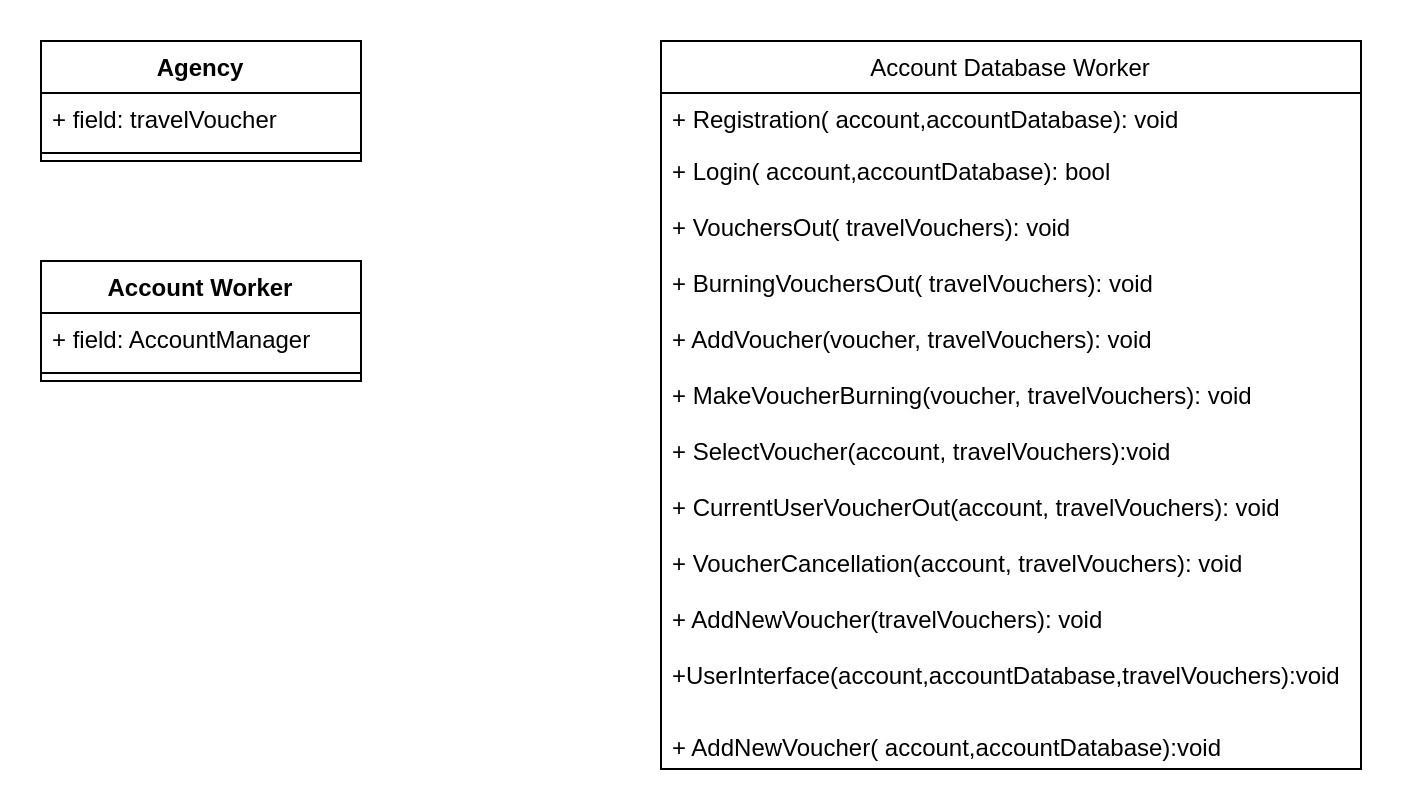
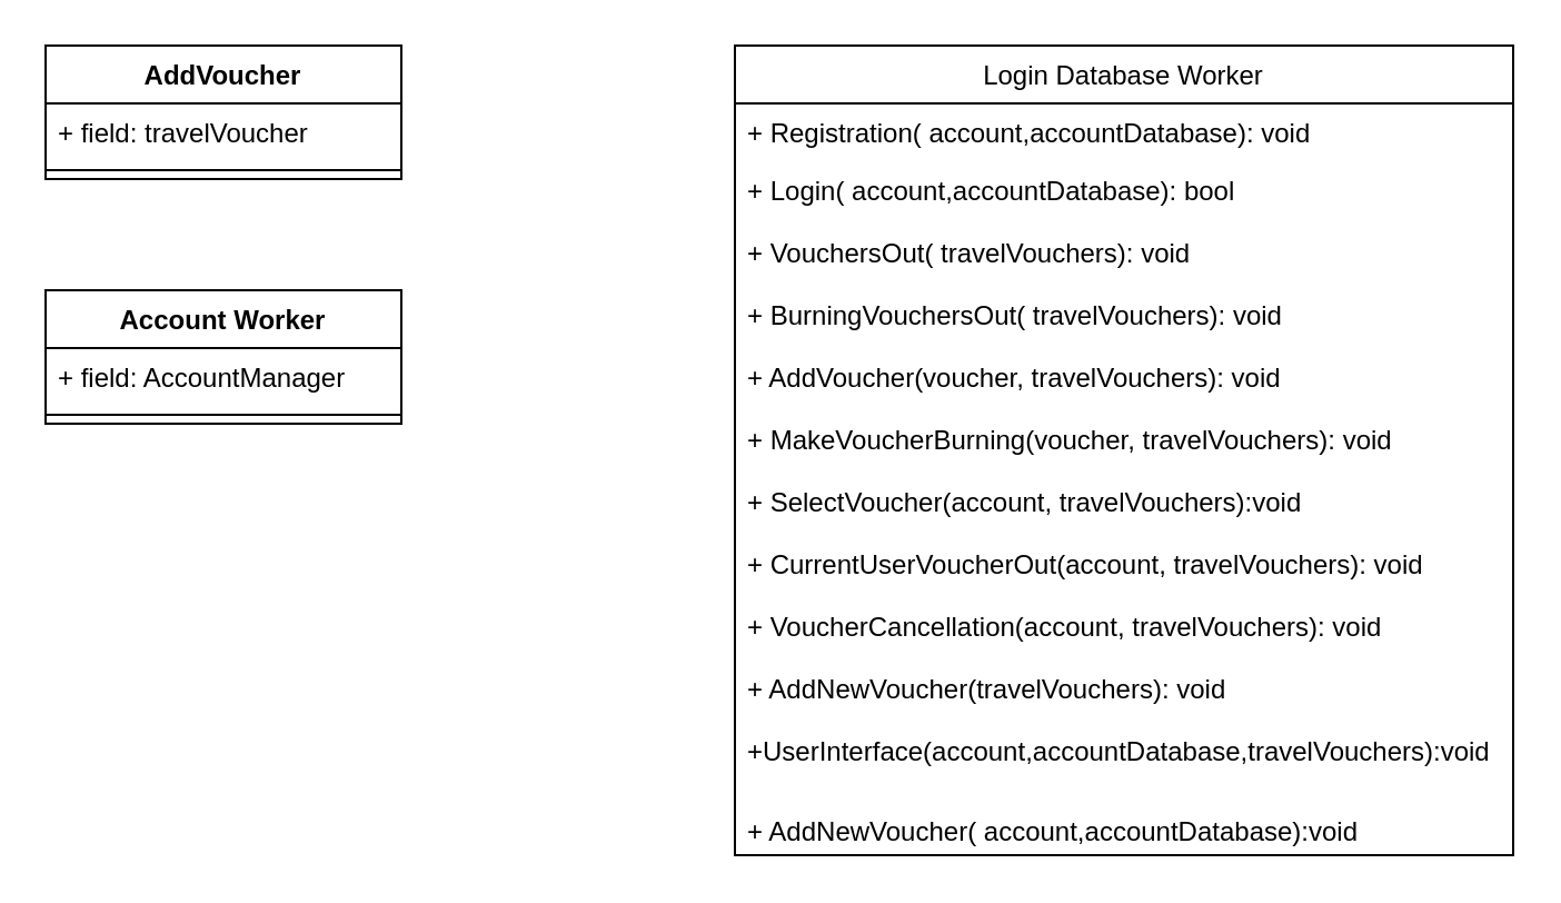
  <mxCell id="0" />
  <mxCell id="1" parent="0" />
- <mxCell id="2" value="Agency" style="swimlane;fontStyle=1;align=center;verticalAlign=top;childLayout=stackLayout;horizontal=1;startSize=26;horizontalStack=0;resizeParent=1;resizeParentMax=0;resizeLast=0;collapsible=1;marginBottom=0;" vertex="1" parent="1"><mxGeometry x="20" y="20" width="160" height="60" as="geometry" /></mxCell>
+ <mxCell id="2" value="AddVoucher" style="swimlane;fontStyle=1;align=center;verticalAlign=top;childLayout=stackLayout;horizontal=1;startSize=26;horizontalStack=0;resizeParent=1;resizeParentMax=0;resizeLast=0;collapsible=1;marginBottom=0;" vertex="1" parent="1"><mxGeometry x="20" y="20" width="160" height="60" as="geometry" /></mxCell>
  <mxCell id="3" value="+ field: travelVoucher" style="text;strokeColor=none;fillColor=none;align=left;verticalAlign=top;spacingLeft=4;spacingRight=4;overflow=hidden;rotatable=0;points=[[0,0.5],[1,0.5]];portConstraint=eastwest;" vertex="1" parent="2"><mxGeometry y="26" width="160" height="26" as="geometry" /></mxCell>
  <mxCell id="4" value="" style="line;strokeWidth=1;fillColor=none;align=left;verticalAlign=middle;spacingTop=-1;spacingLeft=3;spacingRight=3;rotatable=0;labelPosition=right;points=[];portConstraint=eastwest;strokeColor=inherit;" vertex="1" parent="2"><mxGeometry y="52" width="160" height="8" as="geometry" /></mxCell>
- <mxCell id="5" value="Account Database Worker" style="swimlane;fontStyle=0;childLayout=stackLayout;horizontal=1;startSize=26;fillColor=none;horizontalStack=0;resizeParent=1;resizeParentMax=0;resizeLast=0;collapsible=1;marginBottom=0;" vertex="1" parent="1"><mxGeometry x="330" y="20" width="350" height="364" as="geometry"><mxRectangle x="390" y="130" width="140" height="30" as="alternateBounds" /></mxGeometry></mxCell>
+ <mxCell id="5" value="Login Database Worker" style="swimlane;fontStyle=0;childLayout=stackLayout;horizontal=1;startSize=26;fillColor=none;horizontalStack=0;resizeParent=1;resizeParentMax=0;resizeLast=0;collapsible=1;marginBottom=0;" vertex="1" parent="1"><mxGeometry x="330" y="20" width="350" height="364" as="geometry"><mxRectangle x="390" y="130" width="140" height="30" as="alternateBounds" /></mxGeometry></mxCell>
  <mxCell id="6" value="+ Registration( account,accountDatabase): void" style="text;strokeColor=none;fillColor=none;align=left;verticalAlign=top;spacingLeft=4;spacingRight=4;overflow=hidden;rotatable=0;points=[[0,0.5],[1,0.5]];portConstraint=eastwest;" vertex="1" parent="5"><mxGeometry y="26" width="350" height="26" as="geometry" /></mxCell>
  <mxCell id="7" value="+ Login( account,accountDatabase): bool&#10;&#10;+ VouchersOut( travelVouchers): void&#10;&#10;+ BurningVouchersOut( travelVouchers): void&#10;&#10;+ AddVoucher(voucher, travelVouchers): void&#10;&#10;+ MakeVoucherBurning(voucher, travelVouchers): void&#10;&#10;+ SelectVoucher(account, travelVouchers):void&#10;&#10;+ CurrentUserVoucherOut(account, travelVouchers): void&#10;&#10;+ VoucherCancellation(account, travelVouchers): void&#10;&#10;+ AddNewVoucher(travelVouchers): void&#10;&#10;+UserInterface(account,accountDatabase,travelVouchers):void&#10;&#10;&#10;&#10;&#10;" style="text;strokeColor=none;fillColor=none;align=left;verticalAlign=top;spacingLeft=4;spacingRight=4;overflow=hidden;rotatable=0;points=[[0,0.5],[1,0.5]];portConstraint=eastwest;" vertex="1" parent="5"><mxGeometry y="52" width="350" height="288" as="geometry" /></mxCell>
  <mxCell id="8" value="+ AddNewVoucher( account,accountDatabase):void" style="text;strokeColor=none;fillColor=none;align=left;verticalAlign=top;spacingLeft=4;spacingRight=4;overflow=hidden;rotatable=0;points=[[0,0.5],[1,0.5]];portConstraint=eastwest;" vertex="1" parent="5"><mxGeometry y="340" width="350" height="24" as="geometry" /></mxCell>
  <mxCell id="9" value="Account Worker" style="swimlane;fontStyle=1;align=center;verticalAlign=top;childLayout=stackLayout;horizontal=1;startSize=26;horizontalStack=0;resizeParent=1;resizeParentMax=0;resizeLast=0;collapsible=1;marginBottom=0;" vertex="1" parent="1"><mxGeometry x="20" y="130" width="160" height="60" as="geometry" /></mxCell>
  <mxCell id="10" value="+ field: AccountManager" style="text;strokeColor=none;fillColor=none;align=left;verticalAlign=top;spacingLeft=4;spacingRight=4;overflow=hidden;rotatable=0;points=[[0,0.5],[1,0.5]];portConstraint=eastwest;" vertex="1" parent="9"><mxGeometry y="26" width="160" height="26" as="geometry" /></mxCell>
  <mxCell id="11" value="" style="line;strokeWidth=1;fillColor=none;align=left;verticalAlign=middle;spacingTop=-1;spacingLeft=3;spacingRight=3;rotatable=0;labelPosition=right;points=[];portConstraint=eastwest;strokeColor=inherit;" vertex="1" parent="9"><mxGeometry y="52" width="160" height="8" as="geometry" /></mxCell>
